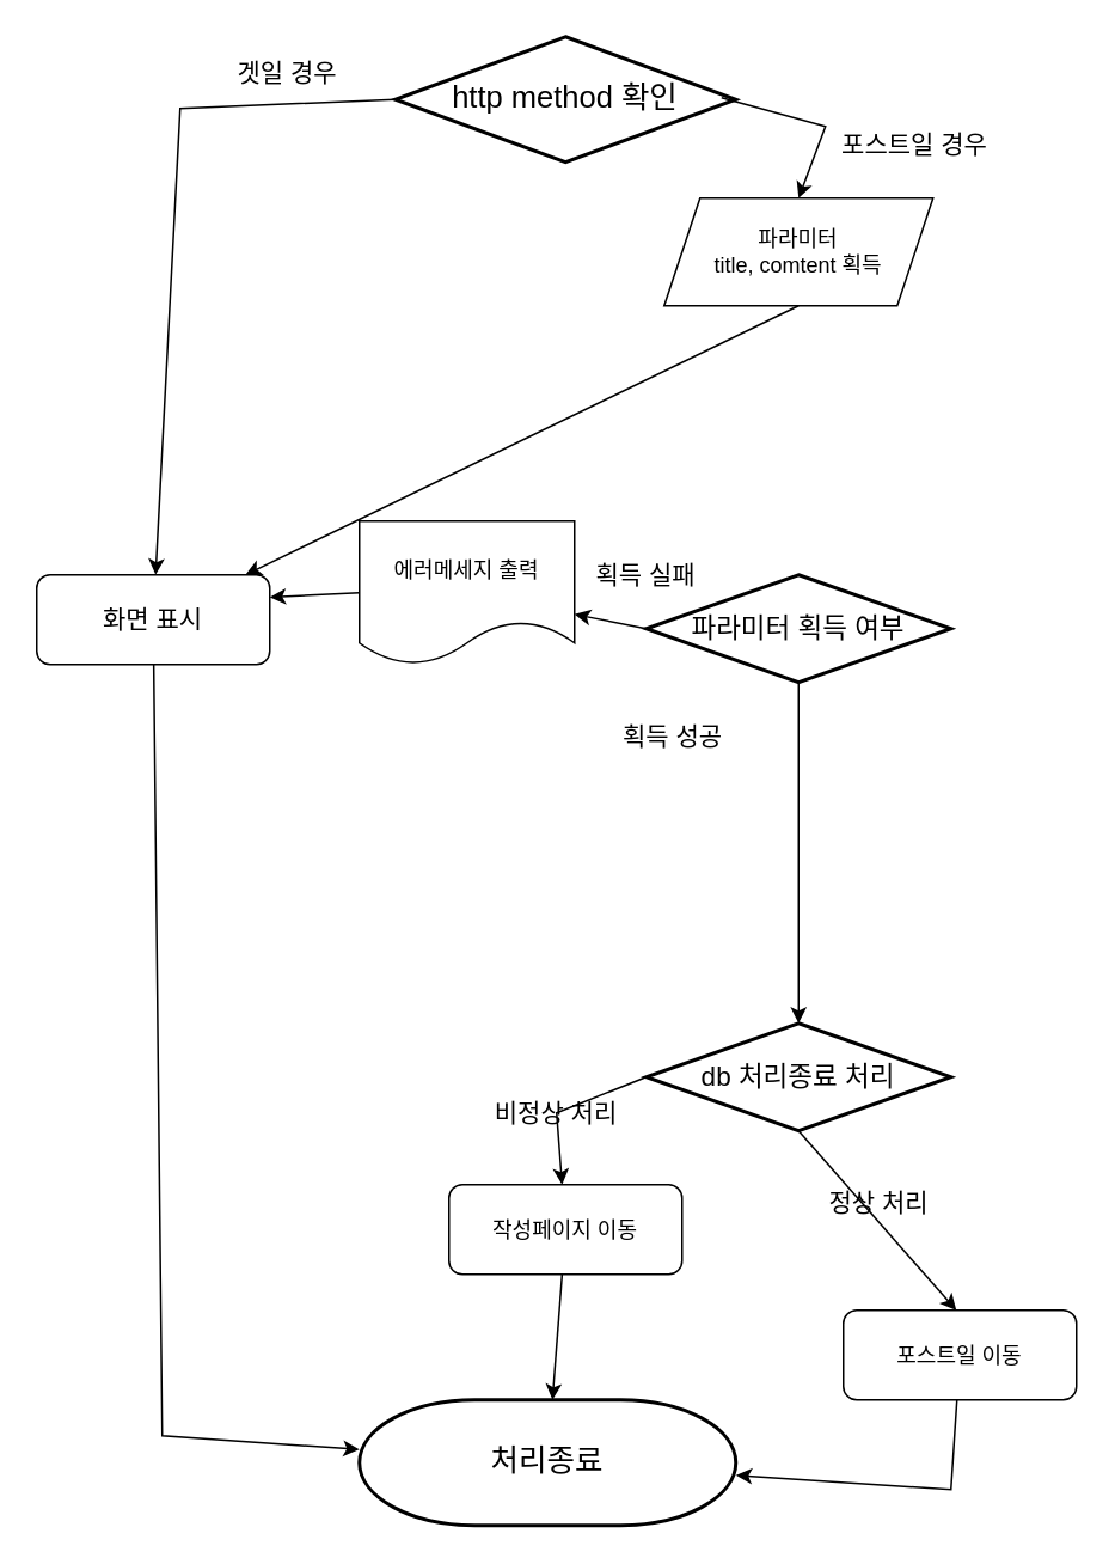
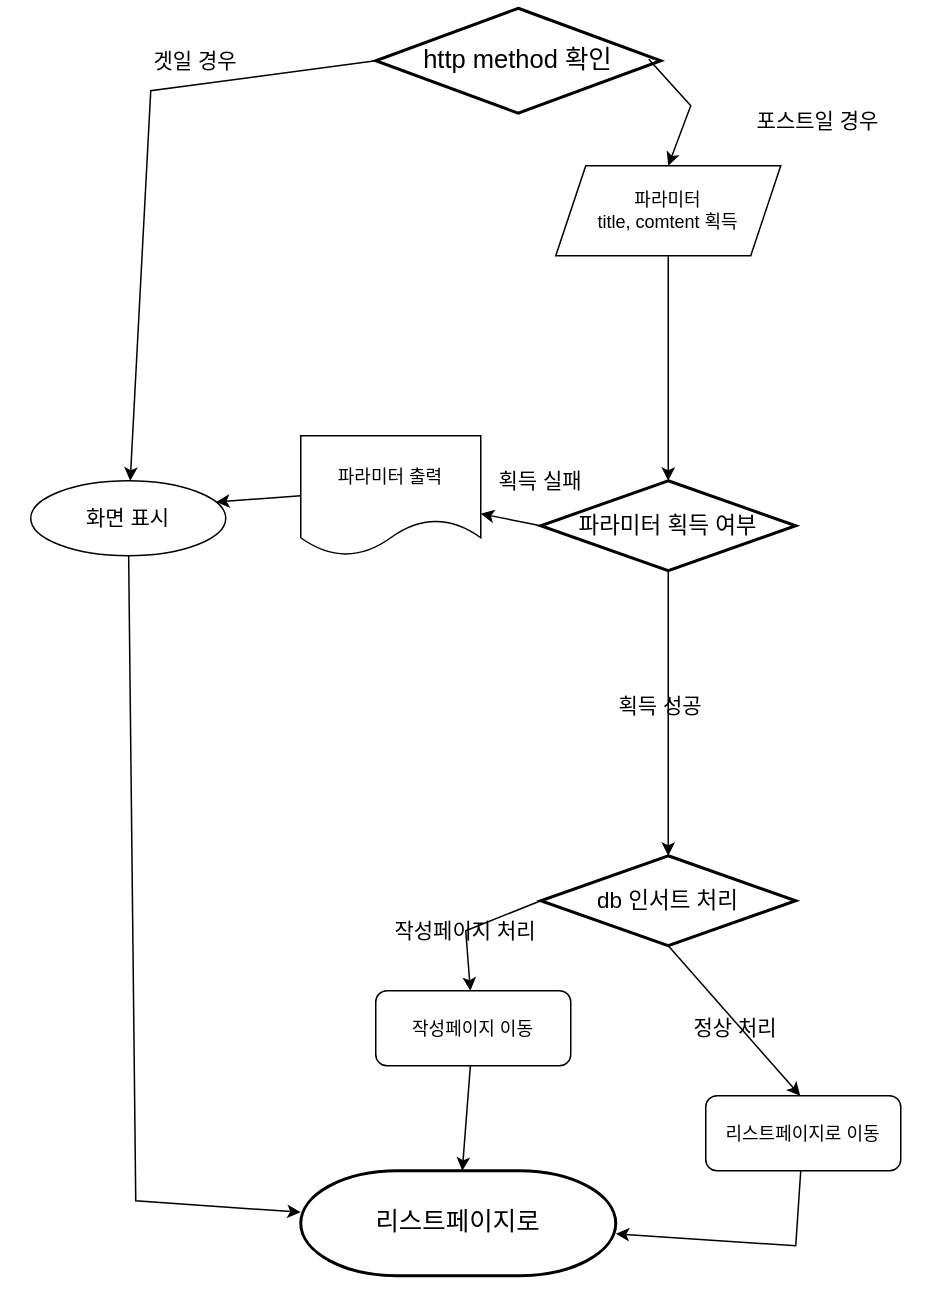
  <mxCell id="0" />
  <mxCell id="1" parent="0" />
- <mxCell id="2" value="http method 확인" style="strokeWidth=2;html=1;shape=mxgraph.flowchart.decision;whiteSpace=wrap;fontSize=17;" vertex="1" parent="1"><mxGeometry x="220" y="20" width="190" height="70" as="geometry" /></mxCell>
+ <mxCell id="2" value="http method 확인" style="strokeWidth=2;html=1;shape=mxgraph.flowchart.decision;whiteSpace=wrap;fontSize=17;" vertex="1" parent="1"><mxGeometry x="250" y="5" width="190" height="70" as="geometry" /></mxCell>
  <mxCell id="3" value="" style="endArrow=classic;html=1;rounded=0;fontSize=17;exitX=0;exitY=0.5;exitDx=0;exitDy=0;exitPerimeter=0;" edge="1" parent="1" source="2" target="7"><mxGeometry width="50" height="50" relative="1" as="geometry"><mxPoint x="290" y="380" as="sourcePoint" /><mxPoint x="100" y="110" as="targetPoint" /><Array as="points"><mxPoint x="100" y="60" /></Array></mxGeometry></mxCell>
  <mxCell id="4" value="" style="endArrow=classic;html=1;rounded=0;fontSize=17;entryX=0.5;entryY=0;entryDx=0;entryDy=0;exitX=0.958;exitY=0.486;exitDx=0;exitDy=0;exitPerimeter=0;" edge="1" parent="1" source="2" target="20"><mxGeometry width="50" height="50" relative="1" as="geometry"><mxPoint x="412.5" y="60" as="sourcePoint" /><mxPoint x="485.623" y="116.513" as="targetPoint" /><Array as="points"><mxPoint x="460" y="70" /></Array></mxGeometry></mxCell>
- <mxCell id="5" value="&lt;font style=&quot;font-size: 14px;&quot;&gt;겟일 경우&lt;/font&gt;" style="text;html=1;strokeColor=none;fillColor=none;align=center;verticalAlign=middle;whiteSpace=wrap;rounded=0;fontSize=17;" vertex="1" parent="1"><mxGeometry x="100" y="20" width="120" height="40" as="geometry" /></mxCell>
- <mxCell id="6" value="&lt;font style=&quot;font-size: 14px;&quot;&gt;포스트일 경우&lt;/font&gt;" style="text;html=1;strokeColor=none;fillColor=none;align=center;verticalAlign=middle;whiteSpace=wrap;rounded=0;fontSize=17;" vertex="1" parent="1"><mxGeometry x="450" y="60" width="120" height="40" as="geometry" /></mxCell>
- <mxCell id="7" value="화면 표시" style="rounded=1;whiteSpace=wrap;html=1;fontSize=14;" vertex="1" parent="1"><mxGeometry x="20" y="320" width="130" height="50" as="geometry" /></mxCell>
- <mxCell id="8" value="&lt;font style=&quot;font-size: 17px;&quot;&gt;처리종료&lt;/font&gt;" style="strokeWidth=2;html=1;shape=mxgraph.flowchart.terminator;whiteSpace=wrap;" vertex="1" parent="1"><mxGeometry x="200" y="780" width="210" height="70" as="geometry" /></mxCell>
+ <mxCell id="5" value="&lt;font style=&quot;font-size: 14px;&quot;&gt;겟일 경우&lt;/font&gt;" style="text;html=1;strokeColor=none;fillColor=none;align=center;verticalAlign=middle;whiteSpace=wrap;rounded=0;fontSize=17;" vertex="1" parent="1"><mxGeometry x="70" y="20" width="120" height="40" as="geometry" /></mxCell>
+ <mxCell id="6" value="&lt;font style=&quot;font-size: 14px;&quot;&gt;포스트일 경우&lt;/font&gt;" style="text;html=1;strokeColor=none;fillColor=none;align=center;verticalAlign=middle;whiteSpace=wrap;rounded=0;fontSize=17;" vertex="1" parent="1"><mxGeometry x="485" y="60" width="120" height="40" as="geometry" /></mxCell>
+ <mxCell id="7" value="화면 표시" style="ellipse;whiteSpace=wrap;html=1;fontSize=14;" vertex="1" parent="1"><mxGeometry x="20" y="320" width="130" height="50" as="geometry" /></mxCell>
+ <mxCell id="8" value="&lt;font style=&quot;font-size: 17px;&quot;&gt;리스트페이지로&lt;/font&gt;" style="strokeWidth=2;html=1;shape=mxgraph.flowchart.terminator;whiteSpace=wrap;" vertex="1" parent="1"><mxGeometry x="200" y="780" width="210" height="70" as="geometry" /></mxCell>
  <mxCell id="9" value="" style="endArrow=classic;html=1;rounded=0;fontSize=14;" edge="1" parent="1" source="7" target="8"><mxGeometry width="50" height="50" relative="1" as="geometry"><mxPoint x="120" y="360" as="sourcePoint" /><mxPoint x="170" y="310" as="targetPoint" /><Array as="points"><mxPoint x="90" y="800" /></Array></mxGeometry></mxCell>
- <mxCell id="10" value="&lt;font style=&quot;font-size: 15px;&quot;&gt;db 처리종료 처리&lt;/font&gt;" style="strokeWidth=2;html=1;shape=mxgraph.flowchart.decision;whiteSpace=wrap;fontSize=17;" vertex="1" parent="1"><mxGeometry x="360" y="570" width="170" height="60" as="geometry" /></mxCell>
+ <mxCell id="10" value="&lt;font style=&quot;font-size: 15px;&quot;&gt;db 인서트 처리&lt;/font&gt;" style="strokeWidth=2;html=1;shape=mxgraph.flowchart.decision;whiteSpace=wrap;fontSize=17;" vertex="1" parent="1"><mxGeometry x="360" y="570" width="170" height="60" as="geometry" /></mxCell>
  <mxCell id="11" value="" style="endArrow=classic;html=1;rounded=0;fontSize=15;exitX=0.5;exitY=1;exitDx=0;exitDy=0;exitPerimeter=0;" edge="1" parent="1" source="10"><mxGeometry width="50" height="50" relative="1" as="geometry"><mxPoint x="566.28" y="600" as="sourcePoint" /><mxPoint x="533" y="730" as="targetPoint" /></mxGeometry></mxCell>
- <mxCell id="12" value="&lt;font style=&quot;font-size: 14px;&quot;&gt;정상 처리&lt;/font&gt;" style="text;html=1;strokeColor=none;fillColor=none;align=center;verticalAlign=middle;whiteSpace=wrap;rounded=0;fontSize=17;" vertex="1" parent="1"><mxGeometry x="430" y="650" width="120" height="40" as="geometry" /></mxCell>
- <mxCell id="13" value="&lt;font style=&quot;font-size: 12px;&quot;&gt;포스트일 이동&lt;/font&gt;" style="rounded=1;whiteSpace=wrap;html=1;fontSize=14;" vertex="1" parent="1"><mxGeometry x="470" y="730" width="130" height="50" as="geometry" /></mxCell>
+ <mxCell id="12" value="&lt;font style=&quot;font-size: 14px;&quot;&gt;정상 처리&lt;/font&gt;" style="text;html=1;strokeColor=none;fillColor=none;align=center;verticalAlign=middle;whiteSpace=wrap;rounded=0;fontSize=17;" vertex="1" parent="1"><mxGeometry x="430" y="665" width="120" height="40" as="geometry" /></mxCell>
+ <mxCell id="13" value="&lt;font style=&quot;font-size: 12px;&quot;&gt;리스트페이지로 이동&lt;/font&gt;" style="rounded=1;whiteSpace=wrap;html=1;fontSize=14;" vertex="1" parent="1"><mxGeometry x="470" y="730" width="130" height="50" as="geometry" /></mxCell>
  <mxCell id="14" value="" style="endArrow=classic;html=1;rounded=0;fontSize=12;exitX=0;exitY=0.5;exitDx=0;exitDy=0;exitPerimeter=0;" edge="1" parent="1" source="10" target="15"><mxGeometry width="50" height="50" relative="1" as="geometry"><mxPoint x="380" y="580" as="sourcePoint" /><mxPoint x="320" y="700" as="targetPoint" /><Array as="points"><mxPoint x="310" y="620" /></Array></mxGeometry></mxCell>
  <mxCell id="15" value="&lt;font style=&quot;font-size: 12px;&quot;&gt;작성페이지 이동&lt;/font&gt;" style="rounded=1;whiteSpace=wrap;html=1;fontSize=14;" vertex="1" parent="1"><mxGeometry x="250" y="660" width="130" height="50" as="geometry" /></mxCell>
- <mxCell id="16" value="&lt;font style=&quot;font-size: 14px;&quot;&gt;비정상 처리&lt;/font&gt;" style="text;html=1;strokeColor=none;fillColor=none;align=center;verticalAlign=middle;whiteSpace=wrap;rounded=0;fontSize=17;" vertex="1" parent="1"><mxGeometry x="250" y="600" width="120" height="40" as="geometry" /></mxCell>
+ <mxCell id="16" value="&lt;font style=&quot;font-size: 14px;&quot;&gt;작성페이지 처리&lt;/font&gt;" style="text;html=1;strokeColor=none;fillColor=none;align=center;verticalAlign=middle;whiteSpace=wrap;rounded=0;fontSize=17;" vertex="1" parent="1"><mxGeometry x="250" y="600" width="120" height="40" as="geometry" /></mxCell>
  <mxCell id="17" value="" style="endArrow=classic;html=1;rounded=0;fontSize=12;" edge="1" parent="1" source="13" target="8"><mxGeometry width="50" height="50" relative="1" as="geometry"><mxPoint x="560" y="850" as="sourcePoint" /><mxPoint x="610" y="800" as="targetPoint" /><Array as="points"><mxPoint x="530" y="830" /></Array></mxGeometry></mxCell>
  <mxCell id="18" value="" style="endArrow=classic;html=1;rounded=0;fontSize=12;" edge="1" parent="1" source="15" target="8"><mxGeometry width="50" height="50" relative="1" as="geometry"><mxPoint x="440" y="740" as="sourcePoint" /><mxPoint x="490" y="690" as="targetPoint" /></mxGeometry></mxCell>
- <mxCell id="19" value="" style="endArrow=classic;html=1;rounded=0;fontSize=12;exitX=0.5;exitY=1;exitDx=0;exitDy=0;" edge="1" parent="1" source="20" target="7"><mxGeometry width="50" height="50" relative="1" as="geometry"><mxPoint x="465" y="170" as="sourcePoint" /><mxPoint x="410" y="190" as="targetPoint" /></mxGeometry></mxCell>
+ <mxCell id="19" value="" style="endArrow=classic;html=1;rounded=0;fontSize=12;exitX=0.5;exitY=1;exitDx=0;exitDy=0;entryX=0.5;entryY=0;entryDx=0;entryDy=0;entryPerimeter=0;" edge="1" parent="1" source="20" target="22"><mxGeometry width="50" height="50" relative="1" as="geometry"><mxPoint x="465" y="170" as="sourcePoint" /><mxPoint x="410" y="190" as="targetPoint" /></mxGeometry></mxCell>
  <mxCell id="20" value="파라미터&lt;br&gt;title, comtent 획득" style="shape=parallelogram;perimeter=parallelogramPerimeter;whiteSpace=wrap;html=1;fixedSize=1;fontFamily=Helvetica;fontSize=12;fontColor=default;align=center;strokeColor=default;fillColor=default;" vertex="1" parent="1"><mxGeometry x="370" y="110" width="150" height="60" as="geometry" /></mxCell>
  <mxCell id="21" value="&lt;font style=&quot;font-size: 14px;&quot;&gt;획득 실패&lt;/font&gt;" style="text;html=1;strokeColor=none;fillColor=none;align=center;verticalAlign=middle;whiteSpace=wrap;rounded=0;fontSize=17;" vertex="1" parent="1"><mxGeometry x="300" y="300" width="120" height="40" as="geometry" /></mxCell>
  <mxCell id="22" value="&lt;font style=&quot;font-size: 15px;&quot;&gt;파라미터 획득 여부&lt;/font&gt;" style="strokeWidth=2;html=1;shape=mxgraph.flowchart.decision;whiteSpace=wrap;fontSize=17;" vertex="1" parent="1"><mxGeometry x="360" y="320" width="170" height="60" as="geometry" /></mxCell>
  <mxCell id="23" value="" style="endArrow=classic;html=1;rounded=0;fontSize=12;exitX=0.5;exitY=1;exitDx=0;exitDy=0;exitPerimeter=0;entryX=0.5;entryY=0;entryDx=0;entryDy=0;entryPerimeter=0;" edge="1" parent="1" source="22" target="10"><mxGeometry width="50" height="50" relative="1" as="geometry"><mxPoint x="330" y="420" as="sourcePoint" /><mxPoint x="230" y="390" as="targetPoint" /></mxGeometry></mxCell>
- <mxCell id="24" value="&lt;font style=&quot;font-size: 14px;&quot;&gt;획득 성공&lt;/font&gt;" style="text;html=1;strokeColor=none;fillColor=none;align=center;verticalAlign=middle;whiteSpace=wrap;rounded=0;fontSize=17;" vertex="1" parent="1"><mxGeometry x="315" y="390" width="120" height="40" as="geometry" /></mxCell>
+ <mxCell id="24" value="&lt;font style=&quot;font-size: 14px;&quot;&gt;획득 성공&lt;/font&gt;" style="text;html=1;strokeColor=none;fillColor=none;align=center;verticalAlign=middle;whiteSpace=wrap;rounded=0;fontSize=17;" vertex="1" parent="1"><mxGeometry x="380" y="450" width="120" height="40" as="geometry" /></mxCell>
  <mxCell id="25" value="" style="endArrow=classic;html=1;rounded=0;fontSize=12;exitX=0;exitY=0.5;exitDx=0;exitDy=0;exitPerimeter=0;" edge="1" parent="1" source="22" target="26"><mxGeometry width="50" height="50" relative="1" as="geometry"><mxPoint x="290" y="360" as="sourcePoint" /><mxPoint x="340" y="310" as="targetPoint" /></mxGeometry></mxCell>
- <mxCell id="26" value="에러메세지 출력" style="shape=document;whiteSpace=wrap;html=1;boundedLbl=1;fontSize=12;" vertex="1" parent="1"><mxGeometry x="200" y="290" width="120" height="80" as="geometry" /></mxCell>
+ <mxCell id="26" value="파라미터 출력" style="shape=document;whiteSpace=wrap;html=1;boundedLbl=1;fontSize=12;" vertex="1" parent="1"><mxGeometry x="200" y="290" width="120" height="80" as="geometry" /></mxCell>
  <mxCell id="27" value="" style="endArrow=classic;html=1;rounded=0;fontSize=12;exitX=0;exitY=0.5;exitDx=0;exitDy=0;entryX=1;entryY=0.25;entryDx=0;entryDy=0;" edge="1" parent="1" source="26" target="7"><mxGeometry width="50" height="50" relative="1" as="geometry"><mxPoint x="260" y="440" as="sourcePoint" /><mxPoint x="310" y="390" as="targetPoint" /><Array as="points" /></mxGeometry></mxCell>
